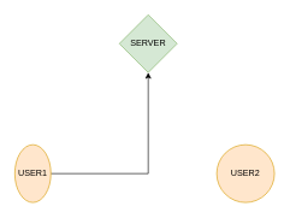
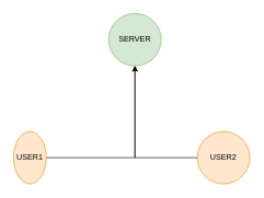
  <mxCell id="0" />
  <mxCell id="1" parent="0" />
  <mxCell id="2" value="" style="edgeStyle=orthogonalEdgeStyle;rounded=0;orthogonalLoop=1;jettySize=auto;html=1;" parent="1" source="3" target="4" edge="1"><mxGeometry relative="1" as="geometry" /></mxCell>
  <mxCell id="3" value="USER1" style="ellipse;whiteSpace=wrap;html=1;aspect=fixed;fillColor=#ffe6cc;strokeColor=#d79b00;" parent="1" vertex="1"><mxGeometry x="20" y="200" width="50" height="80" as="geometry" /></mxCell>
- <mxCell id="4" value="SERVER" style="rhombus;whiteSpace=wrap;html=1;aspect=fixed;fillColor=#d5e8d4;strokeColor=#82b366;" parent="1" vertex="1"><mxGeometry x="165" y="20" width="80" height="80" as="geometry" /></mxCell>
+ <mxCell id="4" value="SERVER" style="ellipse;whiteSpace=wrap;html=1;aspect=fixed;fillColor=#d5e8d4;strokeColor=#82b366;" parent="1" vertex="1"><mxGeometry x="165" y="20" width="80" height="80" as="geometry" /></mxCell>
+ <mxCell id="5" style="edgeStyle=orthogonalEdgeStyle;rounded=0;orthogonalLoop=1;jettySize=auto;html=1;entryX=0.5;entryY=1;entryDx=0;entryDy=0;" parent="1" source="6" target="4" edge="1"><mxGeometry relative="1" as="geometry" /></mxCell>
  <mxCell id="6" value="USER2" style="ellipse;whiteSpace=wrap;html=1;aspect=fixed;fillColor=#ffe6cc;strokeColor=#d79b00;" parent="1" vertex="1"><mxGeometry x="300" y="200" width="80" height="80" as="geometry" /></mxCell>
